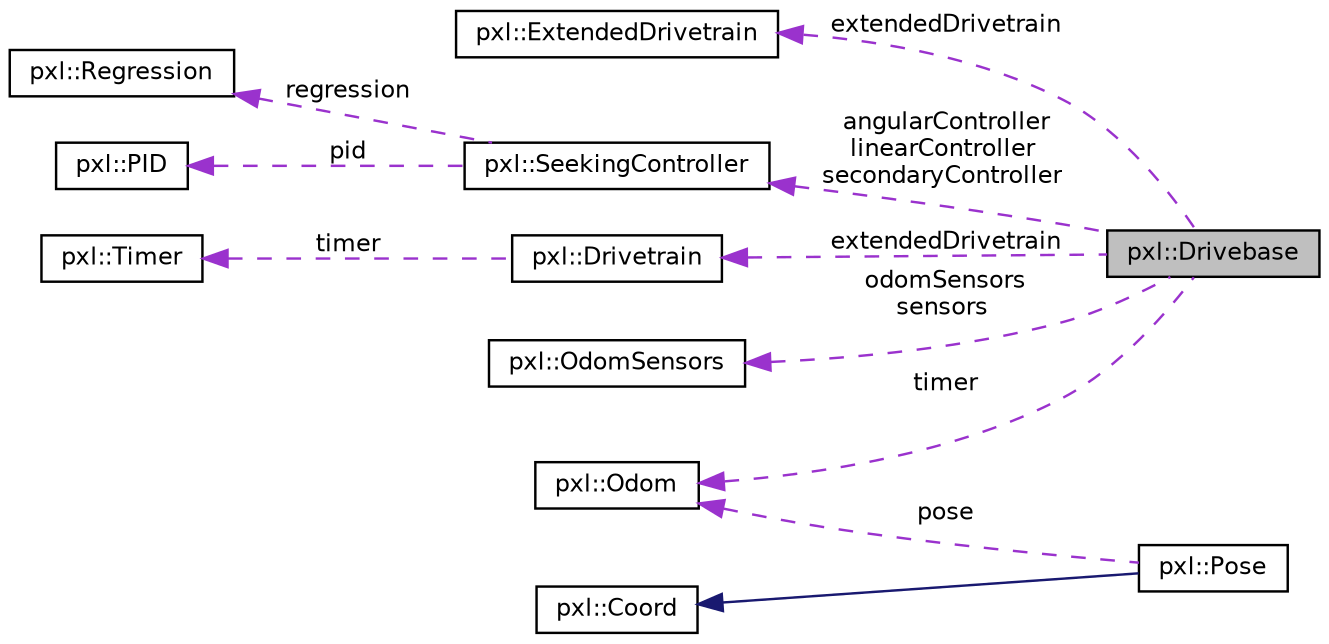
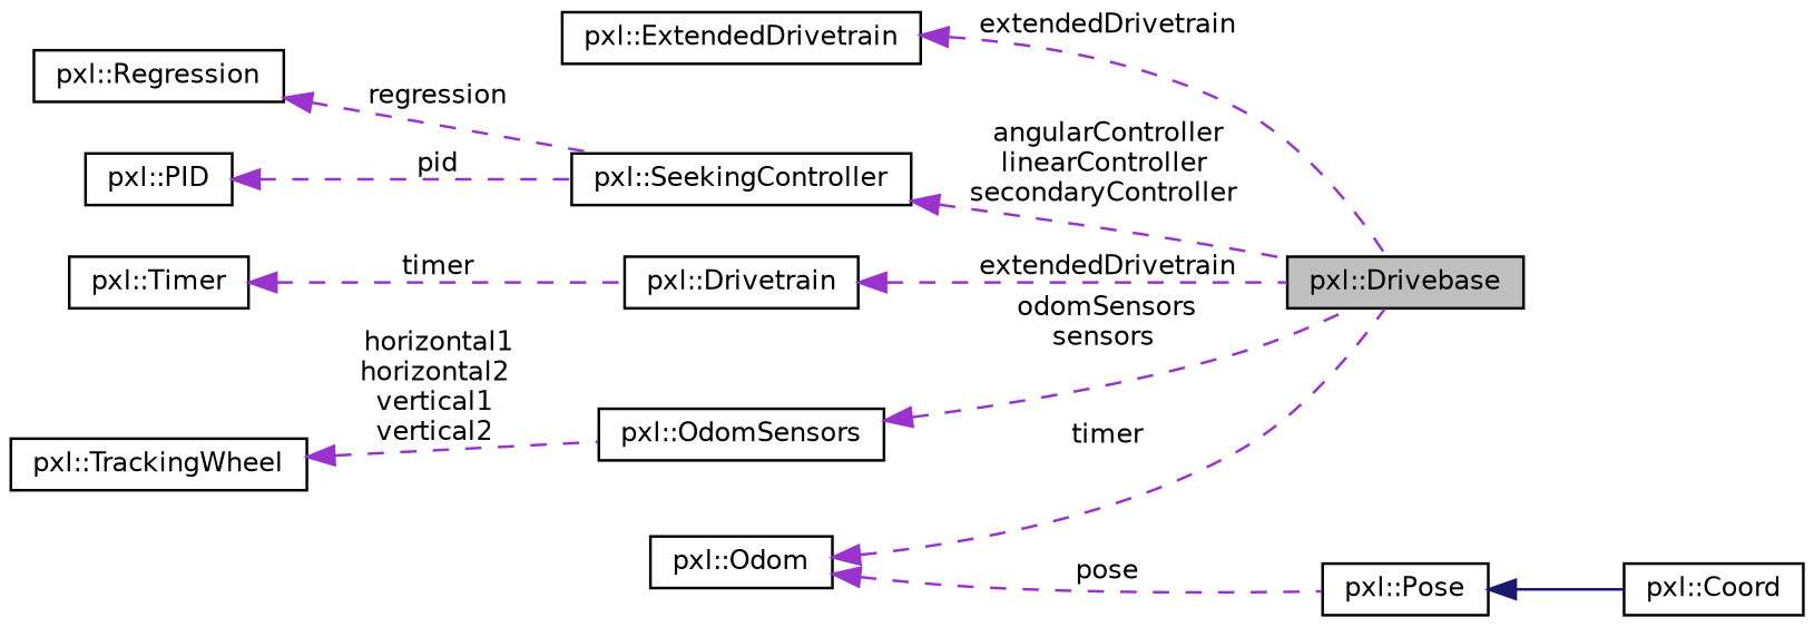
  digraph {
    rankdir=LR
    node [color=black fillcolor=white fontname=Helvetica fontsize=10 shape=record style=filled]
    edge [color=darkorchid3 dir=back fontname=Helvetica fontsize=10 labelfontname=Helvetica labelfontsize=10 style=dashed]
    n1 [fillcolor=grey75 fontcolor=black height=0.2 label="pxl::Drivebase" width=0.4]
    n2 [height=0.2 label="pxl::ExtendedDrivetrain" width=0.4]
    n3 [height=0.2 label="pxl::SeekingController" width=0.4]
    n4 [height=0.2 label="pxl::Regression" width=0.4]
    n5 [height=0.2 label="pxl::PID" width=0.4]
    n6 [height=0.2 label="pxl::Timer" width=0.4]
    n7 [height=0.2 label="pxl::Drivetrain" width=0.4]
    n8 [height=0.2 label="pxl::OdomSensors" width=0.4]
+   n9 [height=0.2 label="pxl::TrackingWheel" width=0.4]
    n10 [height=0.2 label="pxl::Odom" width=0.4]
    n11 [height=0.2 label="pxl::Pose" width=0.4]
    n12 [height=0.2 label="pxl::Coord" width=0.4]
    n2 -> n1 [label=" extendedDrivetrain"]
    n3 -> n1 [label=" angularController\nlinearController\nsecondaryController"]
    n4 -> n3 [label=" regression"]
    n5 -> n3 [label=" pid"]
    n6 -> n7 [label=" timer"]
    n7 -> n1 [label=" extendedDrivetrain"]
    n8 -> n1 [label=" odomSensors\nsensors"]
+   n9 -> n8 [label=" horizontal1\nhorizontal2\nvertical1\nvertical2"]
    n10 -> n1 [label=" timer"]
    n10 -> n11 [label=" pose"]
-   n12 -> n11 [color=midnightblue style=solid]
+   n11 -> n12 [color=midnightblue style=solid]
  }
